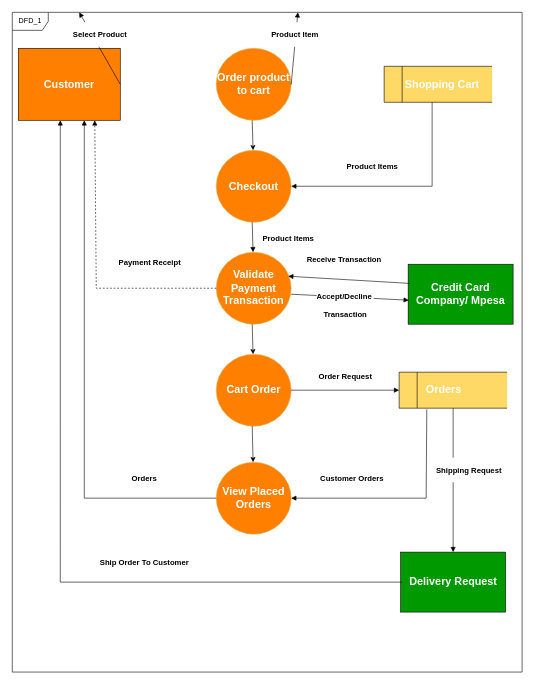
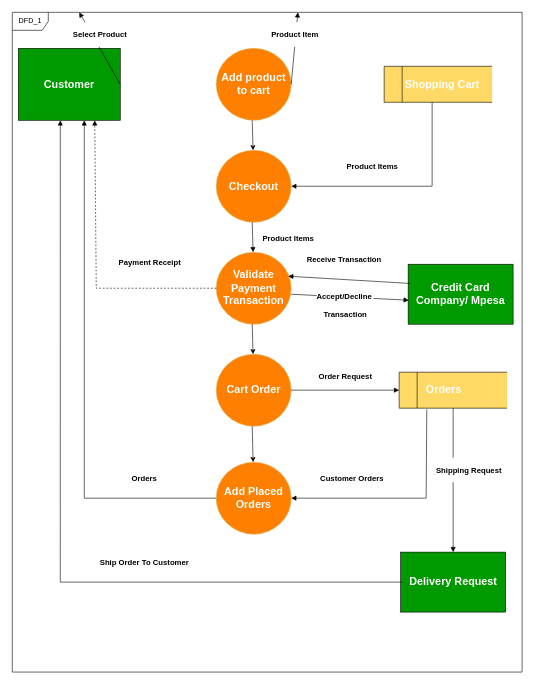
  <mxCell id="0" />
  <mxCell id="1" parent="0" />
  <mxCell id="2" style="edgeStyle=orthogonalEdgeStyle;rounded=0;html=1;dashed=1;labelBackgroundColor=none;startFill=0;endArrow=open;endFill=0;endSize=10;fontFamily=Verdana;fontSize=10;" edge="1" parent="1"><mxGeometry relative="1" as="geometry"><Array as="points" /><mxPoint x="660" y="320" as="sourcePoint" /></mxGeometry></mxCell>
  <mxCell id="3" value="DFD_1" style="shape=umlFrame;whiteSpace=wrap;html=1;pointerEvents=0;" vertex="1" parent="1"><mxGeometry width="850" height="1100" as="geometry" x="20" y="20" /></mxCell>
- <mxCell id="4" value="&lt;h2&gt;&lt;font color=&quot;#ffffff&quot;&gt;Customer&lt;/font&gt;&lt;br&gt;&lt;/h2&gt;" style="html=1;dashed=0;whiteSpace=wrap;fillColor=#ff8000;strokeColor=default;" vertex="1" parent="1"><mxGeometry x="30" y="80" width="170" height="120" as="geometry" /></mxCell>
- <mxCell id="5" value="&lt;h2&gt;&lt;font color=&quot;#ffffff&quot;&gt;Order product to cart&lt;br&gt;&lt;/font&gt;&lt;/h2&gt;" style="shape=ellipse;html=1;dashed=0;whiteSpace=wrap;perimeter=ellipsePerimeter;fillColor=#FF8000;strokeColor=#d6b656;" vertex="1" parent="1"><mxGeometry x="360" y="80" width="125" height="120" as="geometry" /></mxCell>
+ <mxCell id="4" value="&lt;h2&gt;&lt;font color=&quot;#ffffff&quot;&gt;Customer&lt;/font&gt;&lt;br&gt;&lt;/h2&gt;" style="html=1;dashed=0;whiteSpace=wrap;fillColor=#009900;strokeColor=default;" vertex="1" parent="1"><mxGeometry x="30" y="80" width="170" height="120" as="geometry" /></mxCell>
+ <mxCell id="5" value="&lt;h2&gt;&lt;font color=&quot;#ffffff&quot;&gt;Add product to cart&lt;br&gt;&lt;/font&gt;&lt;/h2&gt;" style="shape=ellipse;html=1;dashed=0;whiteSpace=wrap;perimeter=ellipsePerimeter;fillColor=#FF8000;strokeColor=#d6b656;" vertex="1" parent="1"><mxGeometry x="360" y="80" width="125" height="120" as="geometry" /></mxCell>
  <mxCell id="6" value="&lt;h2&gt;&lt;font color=&quot;#ffffff&quot;&gt;Checkout&lt;/font&gt;&lt;br&gt;&lt;/h2&gt;" style="shape=ellipse;html=1;dashed=0;whiteSpace=wrap;perimeter=ellipsePerimeter;fillColor=#FF8000;strokeColor=#d6b656;" vertex="1" parent="1"><mxGeometry x="360" y="250" width="125" height="120" as="geometry" /></mxCell>
  <mxCell id="7" value="&lt;h2&gt;&lt;font color=&quot;#ffffff&quot;&gt;Validate Payment Transaction&lt;/font&gt;&lt;br&gt;&lt;/h2&gt;" style="shape=ellipse;html=1;dashed=0;whiteSpace=wrap;perimeter=ellipsePerimeter;fillColor=#FF8000;strokeColor=#d6b656;" vertex="1" parent="1"><mxGeometry x="360" y="420" width="125" height="120" as="geometry" /></mxCell>
  <mxCell id="8" value="&lt;h2&gt;&lt;font color=&quot;#ffffff&quot;&gt;Cart Order&lt;/font&gt;&lt;br&gt;&lt;/h2&gt;" style="shape=ellipse;html=1;dashed=0;whiteSpace=wrap;perimeter=ellipsePerimeter;fillColor=#FF8000;strokeColor=#d6b656;" vertex="1" parent="1"><mxGeometry x="360" y="590" width="125" height="120" as="geometry" /></mxCell>
  <mxCell id="9" value="&lt;h2&gt;&lt;font color=&quot;#ffffff&quot;&gt;&amp;nbsp;&amp;nbsp;&amp;nbsp;&amp;nbsp;&amp;nbsp; Shopping Cart&lt;br&gt;&lt;/font&gt;&lt;/h2&gt;" style="html=1;dashed=0;whiteSpace=wrap;shape=mxgraph.dfd.dataStoreID;align=left;spacingLeft=3;points=[[0,0],[0.5,0],[1,0],[0,0.5],[1,0.5],[0,1],[0.5,1],[1,1]];fillColor=#FFD966;" vertex="1" parent="1"><mxGeometry x="640" y="110" width="180" height="60" as="geometry" /></mxCell>
  <mxCell id="10" value="&lt;h2&gt;&lt;font color=&quot;#ffffff&quot;&gt;Credit Card Company/ Mpesa&lt;/font&gt;&lt;br&gt;&lt;/h2&gt;" style="html=1;dashed=0;whiteSpace=wrap;fillColor=#009900;strokeColor=default;" vertex="1" parent="1"><mxGeometry x="680" y="440" width="175" height="100" as="geometry" /></mxCell>
  <mxCell id="11" value="&lt;h3&gt;Select Product&lt;br&gt;&lt;/h3&gt;" style="html=1;verticalAlign=bottom;endArrow=block;curved=0;rounded=0;exitX=1;exitY=0.5;exitDx=0;exitDy=0;" edge="1" parent="1" source="4" target="3"><mxGeometry width="80" relative="1" as="geometry"><mxPoint x="200" y="130" as="sourcePoint" /><mxPoint x="280" y="130" as="targetPoint" /></mxGeometry></mxCell>
  <mxCell id="12" value="&lt;h3&gt;Product Item&lt;br&gt;&lt;/h3&gt;" style="html=1;verticalAlign=bottom;endArrow=block;curved=0;rounded=0;exitX=1;exitY=0.5;exitDx=0;exitDy=0;" edge="1" parent="1" source="5" target="3"><mxGeometry width="80" relative="1" as="geometry"><mxPoint x="490" y="140" as="sourcePoint" /><mxPoint x="570" y="140" as="targetPoint" /></mxGeometry></mxCell>
  <mxCell id="13" value="&lt;h3&gt;Product Items&lt;/h3&gt;" style="html=1;verticalAlign=bottom;endArrow=block;curved=0;rounded=0;" edge="1" parent="1" target="6"><mxGeometry x="0.28" y="-10" width="80" relative="1" as="geometry"><mxPoint x="720" y="170" as="sourcePoint" /><mxPoint x="800" y="170" as="targetPoint" /><Array as="points"><mxPoint x="720" y="310" /></Array><mxPoint as="offset" /></mxGeometry></mxCell>
  <mxCell id="14" value="&lt;h3&gt;Product Items&lt;/h3&gt;" style="html=1;verticalAlign=bottom;endArrow=block;curved=0;rounded=0;" edge="1" parent="1" target="7"><mxGeometry x="1" y="59" width="80" relative="1" as="geometry"><mxPoint x="420" y="370" as="sourcePoint" /><mxPoint x="500" y="370" as="targetPoint" /><mxPoint y="2" as="offset" /></mxGeometry></mxCell>
  <mxCell id="15" value="" style="endArrow=classic;html=1;rounded=0;" edge="1" parent="1" target="6"><mxGeometry width="50" height="50" relative="1" as="geometry"><mxPoint x="420" y="200" as="sourcePoint" /><mxPoint x="470" y="150" as="targetPoint" /></mxGeometry></mxCell>
  <mxCell id="16" value="" style="endArrow=classic;html=1;rounded=0;" edge="1" parent="1" target="8"><mxGeometry width="50" height="50" relative="1" as="geometry"><mxPoint x="420" y="540" as="sourcePoint" /><mxPoint x="470" y="490" as="targetPoint" /></mxGeometry></mxCell>
  <mxCell id="17" value="&lt;h3&gt;Receive Transaction&lt;br&gt;&lt;/h3&gt;" style="html=1;verticalAlign=bottom;endArrow=block;curved=0;rounded=0;exitX=0.017;exitY=0.32;exitDx=0;exitDy=0;exitPerimeter=0;" edge="1" parent="1" source="10"><mxGeometry x="0.093" y="-10" width="80" relative="1" as="geometry"><mxPoint x="660" y="460" as="sourcePoint" /><mxPoint x="480" y="460" as="targetPoint" /><mxPoint as="offset" /></mxGeometry></mxCell>
  <mxCell id="18" value="&lt;h3&gt;Accept/Decline&amp;nbsp;&lt;/h3&gt;&lt;h3&gt;Transaction&lt;br&gt;&lt;/h3&gt;" style="html=1;verticalAlign=bottom;endArrow=block;curved=0;rounded=0;exitX=0.952;exitY=0.742;exitDx=0;exitDy=0;entryX=0.006;entryY=0.6;entryDx=0;entryDy=0;entryPerimeter=0;exitPerimeter=0;" edge="1" parent="1" target="10"><mxGeometry x="-0.054" y="-51" width="80" relative="1" as="geometry"><mxPoint x="485" y="490" as="sourcePoint" /><mxPoint x="678" y="490.96" as="targetPoint" /><mxPoint as="offset" /></mxGeometry></mxCell>
  <mxCell id="19" value="&lt;h3&gt;Payment Receipt&lt;br&gt;&lt;/h3&gt;" style="html=1;verticalAlign=bottom;endArrow=block;curved=0;rounded=0;exitX=0;exitY=0.5;exitDx=0;exitDy=0;entryX=0.75;entryY=1;entryDx=0;entryDy=0;dashed=1;" edge="1" parent="1" source="7" target="4"><mxGeometry x="-0.538" y="-20" width="80" relative="1" as="geometry"><mxPoint x="360" y="490" as="sourcePoint" /><mxPoint x="440" y="490" as="targetPoint" /><Array as="points"><mxPoint x="160" y="480" /></Array><mxPoint as="offset" /></mxGeometry></mxCell>
  <mxCell id="20" value="&lt;h2&gt;&amp;nbsp;&amp;nbsp;&amp;nbsp;&amp;nbsp;&amp;nbsp;&amp;nbsp;&amp;nbsp; &lt;font color=&quot;#ffffff&quot;&gt;Orders&lt;/font&gt;&lt;/h2&gt;" style="html=1;dashed=0;whiteSpace=wrap;shape=mxgraph.dfd.dataStoreID;align=left;spacingLeft=3;points=[[0,0],[0.5,0],[1,0],[0,0.5],[1,0.5],[0,1],[0.5,1],[1,1]];fillColor=#FFD966;" vertex="1" parent="1"><mxGeometry x="665" y="620" width="180" height="60" as="geometry" /></mxCell>
  <mxCell id="21" value="&lt;h3&gt;Order Request&lt;br&gt;&lt;/h3&gt;" style="html=1;verticalAlign=bottom;endArrow=block;curved=0;rounded=0;entryX=0;entryY=0.5;entryDx=0;entryDy=0;exitX=1;exitY=0.5;exitDx=0;exitDy=0;" edge="1" parent="1" source="8" target="20"><mxGeometry width="80" relative="1" as="geometry"><mxPoint x="490" y="650" as="sourcePoint" /><mxPoint x="570" y="650" as="targetPoint" /></mxGeometry></mxCell>
- <mxCell id="22" value="&lt;h2&gt;&lt;font color=&quot;#ffffff&quot;&gt;View Placed Orders&lt;/font&gt;&lt;/h2&gt;" style="shape=ellipse;html=1;dashed=0;whiteSpace=wrap;perimeter=ellipsePerimeter;fillColor=#FF8000;strokeColor=#d6b656;" vertex="1" parent="1"><mxGeometry x="360" y="770" width="125" height="120" as="geometry" /></mxCell>
+ <mxCell id="22" value="&lt;h2&gt;&lt;font color=&quot;#ffffff&quot;&gt;Add Placed Orders&lt;/font&gt;&lt;/h2&gt;" style="shape=ellipse;html=1;dashed=0;whiteSpace=wrap;perimeter=ellipsePerimeter;fillColor=#FF8000;strokeColor=#d6b656;" vertex="1" parent="1"><mxGeometry x="360" y="770" width="125" height="120" as="geometry" /></mxCell>
  <mxCell id="23" value="&lt;h3&gt;Customer Orders&lt;br&gt;&lt;/h3&gt;" style="html=1;verticalAlign=bottom;endArrow=block;curved=0;rounded=0;exitX=0.256;exitY=1.033;exitDx=0;exitDy=0;exitPerimeter=0;" edge="1" parent="1" source="20" target="22"><mxGeometry x="0.459" y="-10" width="80" relative="1" as="geometry"><mxPoint x="760" y="680" as="sourcePoint" /><mxPoint x="840" y="680" as="targetPoint" /><Array as="points"><mxPoint x="710" y="830" /></Array><mxPoint as="offset" /></mxGeometry></mxCell>
  <mxCell id="24" value="&lt;h3&gt;Orders&lt;/h3&gt;" style="html=1;verticalAlign=bottom;endArrow=block;curved=0;rounded=0;" edge="1" parent="1"><mxGeometry x="-0.717" y="-10" width="80" relative="1" as="geometry"><mxPoint x="360" y="830" as="sourcePoint" /><mxPoint x="140" y="200" as="targetPoint" /><Array as="points"><mxPoint x="140" y="830" /></Array><mxPoint as="offset" /></mxGeometry></mxCell>
  <mxCell id="25" value="" style="endArrow=classic;html=1;rounded=0;" edge="1" parent="1" target="22"><mxGeometry width="50" height="50" relative="1" as="geometry"><mxPoint x="420" y="710" as="sourcePoint" /><mxPoint x="470" y="660" as="targetPoint" /></mxGeometry></mxCell>
  <mxCell id="26" value="&lt;h2&gt;&lt;font color=&quot;#ffffff&quot;&gt;Delivery Request&lt;/font&gt;&lt;br&gt;&lt;/h2&gt;" style="html=1;dashed=0;whiteSpace=wrap;fillColor=#009900;strokeColor=default;" vertex="1" parent="1"><mxGeometry x="667.5" y="920" width="175" height="100" as="geometry" /></mxCell>
  <mxCell id="27" value="&lt;h3&gt;Shipping Request&lt;br&gt;&lt;/h3&gt;" style="html=1;verticalAlign=bottom;endArrow=block;curved=0;rounded=0;exitX=0.5;exitY=1;exitDx=0;exitDy=0;" edge="1" parent="1" source="20" target="26"><mxGeometry x="0.05" y="26" width="80" relative="1" as="geometry"><mxPoint x="760" y="680" as="sourcePoint" /><mxPoint x="840" y="680" as="targetPoint" /><mxPoint as="offset" /></mxGeometry></mxCell>
  <mxCell id="28" value="&lt;h3&gt;Ship Order To Customer&lt;br&gt;&lt;/h3&gt;" style="html=1;verticalAlign=bottom;endArrow=block;curved=0;rounded=0;entryX=0.412;entryY=1;entryDx=0;entryDy=0;entryPerimeter=0;" edge="1" parent="1" target="4"><mxGeometry x="-0.358" y="-10" width="80" relative="1" as="geometry"><mxPoint x="670" y="970" as="sourcePoint" /><mxPoint x="750" y="970" as="targetPoint" /><Array as="points"><mxPoint x="100" y="970" /></Array><mxPoint as="offset" /></mxGeometry></mxCell>
